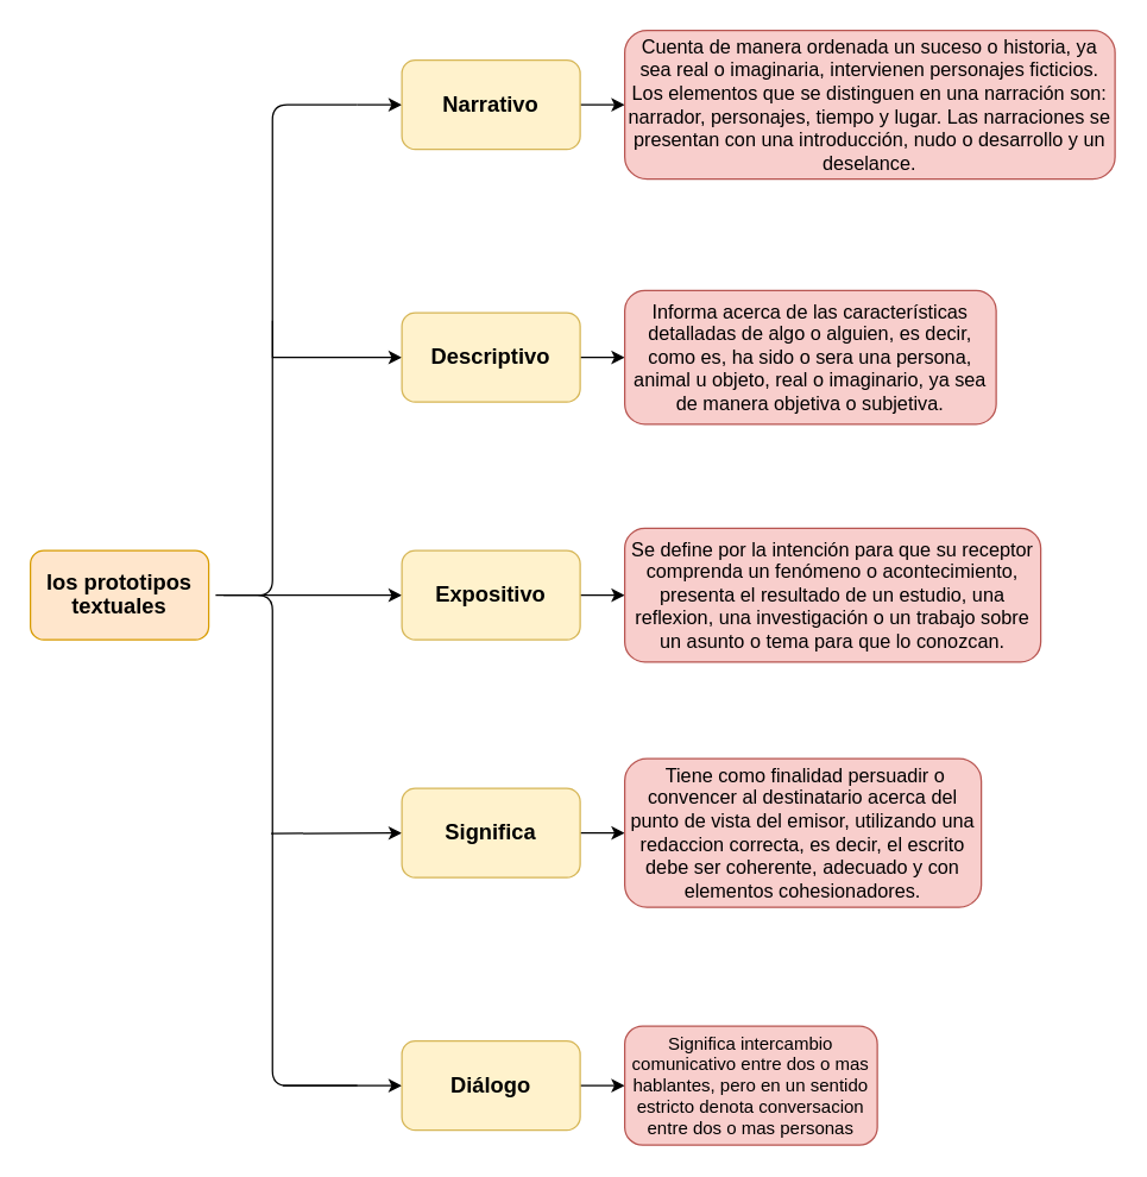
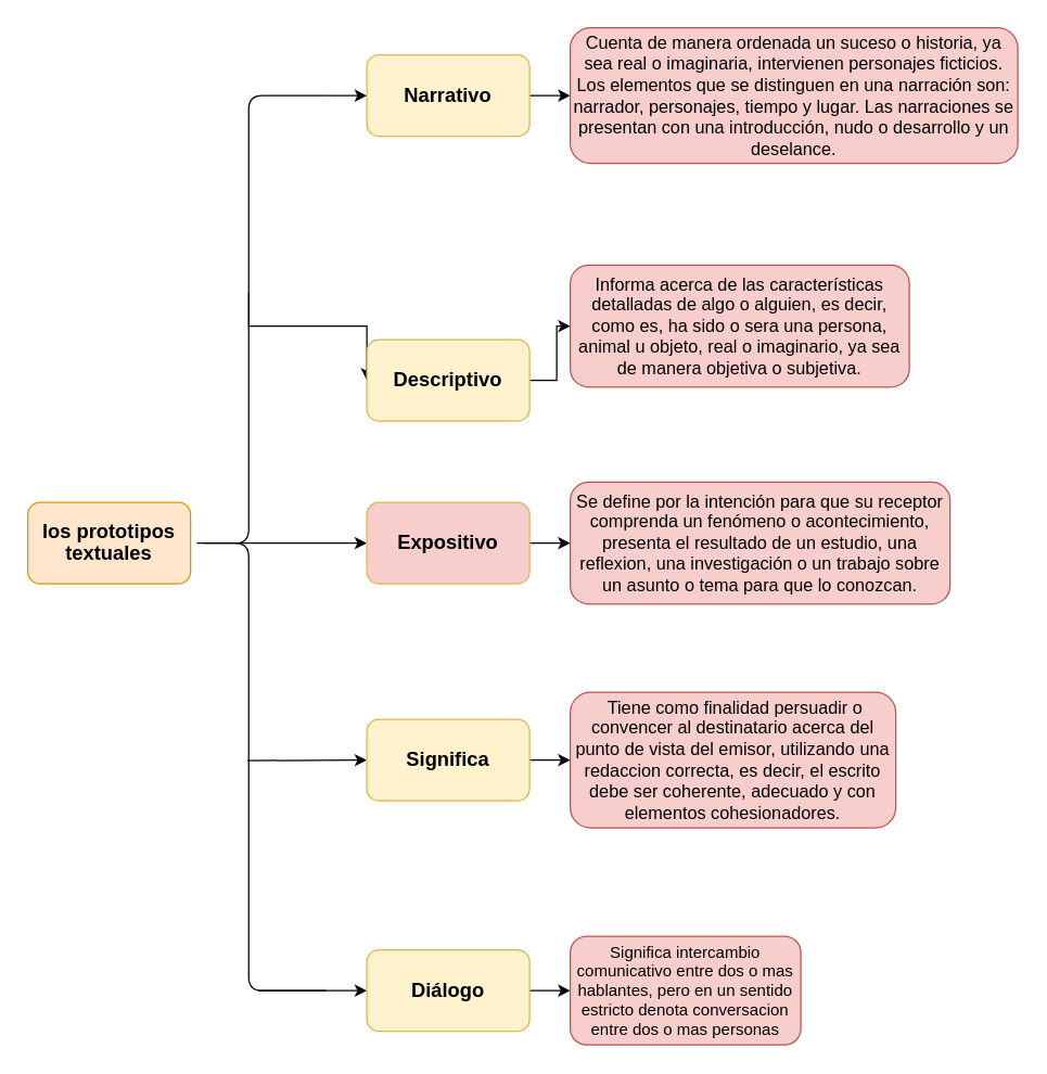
  <mxCell id="0" />
  <mxCell id="1" parent="0" />
  <mxCell id="2" value="" style="edgeStyle=orthogonalEdgeStyle;rounded=0;orthogonalLoop=1;jettySize=auto;html=1;entryX=0;entryY=0.5;entryDx=0;entryDy=0;" edge="1" parent="1" source="7" target="9"><mxGeometry relative="1" as="geometry"><Array as="points"><mxPoint x="250" y="70" /><mxPoint x="250" y="70" /></Array></mxGeometry></mxCell>
  <mxCell id="3" style="edgeStyle=orthogonalEdgeStyle;rounded=0;orthogonalLoop=1;jettySize=auto;html=1;entryX=0;entryY=0.5;entryDx=0;entryDy=0;exitX=0.5;exitY=1;exitDx=0;exitDy=0;" edge="1" parent="1" source="7" target="17"><mxGeometry relative="1" as="geometry"><Array as="points"><mxPoint x="230" y="730" /><mxPoint x="230" y="730" /></Array></mxGeometry></mxCell>
  <mxCell id="4" style="edgeStyle=orthogonalEdgeStyle;rounded=0;orthogonalLoop=1;jettySize=auto;html=1;entryX=0;entryY=0.5;entryDx=0;entryDy=0;exitX=0.43;exitY=0.22;exitDx=0;exitDy=0;exitPerimeter=0;" edge="1" parent="1" source="7" target="11"><mxGeometry relative="1" as="geometry"><Array as="points"><mxPoint x="183" y="240" /></Array></mxGeometry></mxCell>
  <mxCell id="5" value="" style="edgeStyle=orthogonalEdgeStyle;rounded=0;orthogonalLoop=1;jettySize=auto;html=1;exitX=0.1;exitY=0.5;exitDx=0;exitDy=0;exitPerimeter=0;" edge="1" parent="1" source="7" target="13"><mxGeometry relative="1" as="geometry" /></mxCell>
  <mxCell id="6" style="edgeStyle=orthogonalEdgeStyle;rounded=0;orthogonalLoop=1;jettySize=auto;html=1;exitX=0.43;exitY=0.743;exitDx=0;exitDy=0;exitPerimeter=0;entryX=0;entryY=0.5;entryDx=0;entryDy=0;" edge="1" parent="1" source="7" target="15"><mxGeometry relative="1" as="geometry"><mxPoint x="290" y="565.045" as="targetPoint" /><Array as="points"><mxPoint x="182" y="560" /></Array></mxGeometry></mxCell>
  <mxCell id="7" value="" style="shape=curlyBracket;whiteSpace=wrap;html=1;rounded=1;size=0.429;" vertex="1" parent="1"><mxGeometry x="140" y="70" width="100" height="660" as="geometry" /></mxCell>
  <mxCell id="8" value="" style="edgeStyle=orthogonalEdgeStyle;rounded=0;orthogonalLoop=1;jettySize=auto;html=1;" edge="1" parent="1" source="9" target="22"><mxGeometry relative="1" as="geometry" /></mxCell>
  <mxCell id="9" value="&lt;b&gt;&lt;span style=&quot;font-size: 11.0pt ; line-height: 107% ; font-family: &amp;#34;arimo&amp;#34; , sans-serif&quot;&gt;Narrativo&lt;/span&gt;&lt;/b&gt;" style="whiteSpace=wrap;html=1;rounded=1;fillColor=#fff2cc;strokeColor=#d6b656;" vertex="1" parent="1"><mxGeometry x="270" y="40" width="120" height="60" as="geometry" /></mxCell>
  <mxCell id="10" value="" style="edgeStyle=orthogonalEdgeStyle;rounded=0;orthogonalLoop=1;jettySize=auto;html=1;" edge="1" parent="1" source="11" target="23"><mxGeometry relative="1" as="geometry" /></mxCell>
- <mxCell id="11" value="&lt;b&gt;&lt;span style=&quot;font-size: 11.0pt ; line-height: 107% ; font-family: &amp;#34;arimo&amp;#34; , sans-serif&quot;&gt;Descriptivo&lt;/span&gt;&lt;/b&gt;" style="rounded=1;whiteSpace=wrap;html=1;fillColor=#fff2cc;strokeColor=#d6b656;" vertex="1" parent="1"><mxGeometry x="270" y="210" width="120" height="60" as="geometry" /></mxCell>
+ <mxCell id="11" value="&lt;b&gt;&lt;span style=&quot;font-size: 11.0pt ; line-height: 107% ; font-family: &amp;#34;arimo&amp;#34; , sans-serif&quot;&gt;Descriptivo&lt;/span&gt;&lt;/b&gt;" style="rounded=1;whiteSpace=wrap;html=1;fillColor=#fff2cc;strokeColor=#d6b656;" vertex="1" parent="1"><mxGeometry x="270" y="250" width="120" height="60" as="geometry" /></mxCell>
  <mxCell id="12" value="" style="edgeStyle=orthogonalEdgeStyle;rounded=0;orthogonalLoop=1;jettySize=auto;html=1;" edge="1" parent="1" source="13" target="21"><mxGeometry relative="1" as="geometry" /></mxCell>
- <mxCell id="13" value="&lt;b&gt;&lt;span style=&quot;font-size: 11.0pt ; line-height: 107% ; font-family: &amp;#34;arimo&amp;#34; , sans-serif&quot;&gt;Expositivo&lt;/span&gt;&lt;/b&gt;" style="rounded=1;whiteSpace=wrap;html=1;fillColor=#fff2cc;strokeColor=#d6b656;" vertex="1" parent="1"><mxGeometry x="270" y="370" width="120" height="60" as="geometry" /></mxCell>
+ <mxCell id="13" value="&lt;b&gt;&lt;span style=&quot;font-size: 11.0pt ; line-height: 107% ; font-family: &amp;#34;arimo&amp;#34; , sans-serif&quot;&gt;Expositivo&lt;/span&gt;&lt;/b&gt;" style="rounded=1;whiteSpace=wrap;html=1;fillColor=#f8cecc;strokeColor=#d6b656;" vertex="1" parent="1"><mxGeometry x="270" y="370" width="120" height="60" as="geometry" /></mxCell>
  <mxCell id="14" value="" style="edgeStyle=orthogonalEdgeStyle;rounded=0;orthogonalLoop=1;jettySize=auto;html=1;" edge="1" parent="1" source="15" target="20"><mxGeometry relative="1" as="geometry" /></mxCell>
  <mxCell id="15" value="&lt;b&gt;&lt;span style=&quot;font-size: 11.0pt ; line-height: 107% ; font-family: &amp;#34;arimo&amp;#34; , sans-serif&quot;&gt;Significa &lt;/span&gt;&lt;/b&gt;" style="rounded=1;whiteSpace=wrap;html=1;fillColor=#fff2cc;strokeColor=#d6b656;" vertex="1" parent="1"><mxGeometry x="270" y="530" width="120" height="60" as="geometry" /></mxCell>
  <mxCell id="16" value="" style="edgeStyle=orthogonalEdgeStyle;rounded=0;orthogonalLoop=1;jettySize=auto;html=1;" edge="1" parent="1" source="17" target="19"><mxGeometry relative="1" as="geometry" /></mxCell>
  <mxCell id="17" value="&lt;b&gt;&lt;span style=&quot;font-size: 11.0pt ; line-height: 107% ; font-family: &amp;#34;arimo&amp;#34; , sans-serif&quot;&gt;Diálogo&lt;/span&gt;&lt;/b&gt;" style="rounded=1;whiteSpace=wrap;html=1;fillColor=#fff2cc;strokeColor=#d6b656;" vertex="1" parent="1"><mxGeometry x="270" y="700" width="120" height="60" as="geometry" /></mxCell>
  <mxCell id="18" value="&lt;b&gt;&lt;span style=&quot;font-size: 11.0pt ; line-height: 107% ; font-family: &amp;#34;arimo&amp;#34; , sans-serif&quot;&gt;los prototipos textuales&lt;/span&gt;&lt;/b&gt;" style="rounded=1;whiteSpace=wrap;html=1;fillColor=#ffe6cc;strokeColor=#d79b00;" vertex="1" parent="1"><mxGeometry y="370" width="120" height="60" as="geometry" x="20" /></mxCell>
  <mxCell id="19" value="Significa intercambio comunicativo entre dos o mas hablantes, pero en un sentido estricto denota conversacion entre dos o mas personas" style="rounded=1;whiteSpace=wrap;html=1;fillColor=#f8cecc;strokeColor=#b85450;" vertex="1" parent="1"><mxGeometry x="420" y="690" width="170" height="80" as="geometry" /></mxCell>
  <mxCell id="20" value="&lt;div&gt;&lt;span style=&quot;font-size: 13px&quot;&gt;&lt;font face=&quot;Arial, Tahoma, Helvetica, FreeSans, sans-serif&quot;&gt;&amp;nbsp;Tiene como finalidad persuadir o convencer al destinatario acerca del punto de vista del emisor, utilizando una redaccion correcta, es decir, el escrito debe ser coherente, adecuado y con elementos cohesionadores.&lt;/font&gt;&lt;/span&gt;&lt;/div&gt;" style="rounded=1;whiteSpace=wrap;html=1;fillColor=#f8cecc;strokeColor=#b85450;" vertex="1" parent="1"><mxGeometry x="420" y="510" width="240" height="100" as="geometry" /></mxCell>
  <mxCell id="21" value="&lt;div&gt;&lt;span style=&quot;font-size: 13px&quot;&gt;&lt;font face=&quot;Arial, Tahoma, Helvetica, FreeSans, sans-serif&quot;&gt;Se define por la intención para que su receptor comprenda un fenómeno o acontecimiento, presenta el resultado de un estudio, una reflexion, una investigación o un trabajo sobre un asunto o tema para que lo conozcan.&lt;/font&gt;&lt;/span&gt;&lt;/div&gt;" style="rounded=1;whiteSpace=wrap;html=1;fillColor=#f8cecc;strokeColor=#b85450;" vertex="1" parent="1"><mxGeometry x="420" y="355" width="280" height="90" as="geometry" /></mxCell>
  <mxCell id="22" value="&lt;span style=&quot;font-family: &amp;#34;arial&amp;#34; , &amp;#34;tahoma&amp;#34; , &amp;#34;helvetica&amp;#34; , &amp;#34;freesans&amp;#34; , sans-serif ; font-size: 13px&quot;&gt;Cuenta de manera ordenada un suceso o historia, ya sea real o imaginaria, intervienen personajes ficticios. Los elementos que se distinguen en una narración son: narrador, personajes, tiempo y lugar. Las narraciones se presentan con una introducción, nudo o desarrollo y un deselance.&lt;/span&gt;" style="rounded=1;whiteSpace=wrap;html=1;fillColor=#f8cecc;strokeColor=#b85450;" vertex="1" parent="1"><mxGeometry x="420" y="20" width="330" height="100" as="geometry" /></mxCell>
  <mxCell id="23" value="&lt;div&gt;&lt;span style=&quot;font-size: 13px&quot;&gt;&lt;font face=&quot;Arial, Tahoma, Helvetica, FreeSans, sans-serif&quot;&gt;Informa acerca de las características detalladas de algo o alguien, es decir, como es, ha sido o sera una persona, animal u objeto, real o imaginario, ya sea de manera objetiva o subjetiva.&lt;/font&gt;&lt;/span&gt;&lt;/div&gt;" style="rounded=1;whiteSpace=wrap;html=1;fillColor=#f8cecc;strokeColor=#b85450;" vertex="1" parent="1"><mxGeometry x="420" y="195" width="250" height="90" as="geometry" /></mxCell>
